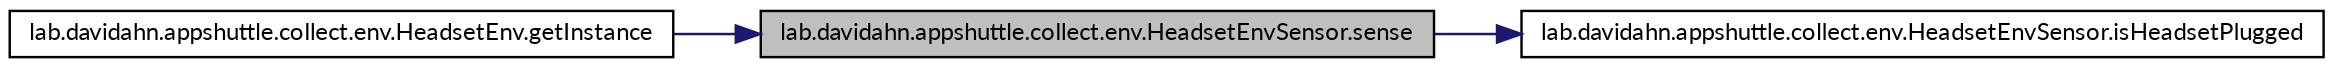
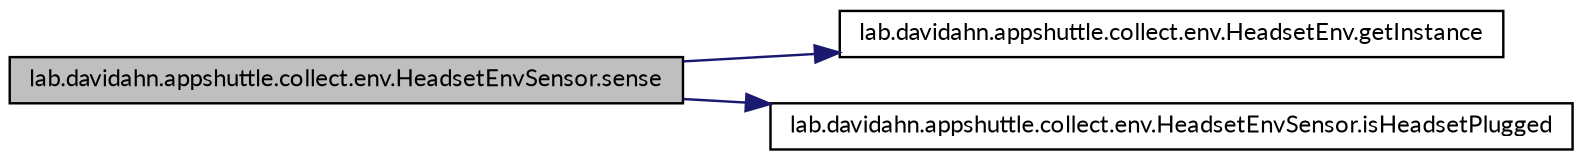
  digraph {
    rankdir=LR
    fontname=Lato
    node [color=black fillcolor=white fontname=Lato fontsize=10 shape=record style=filled]
    edge [color=midnightblue fontname=Lato fontsize=10 labelfontname=Helvetica labelfontsize=10 style=solid]
    n1 [fillcolor=grey75 fontcolor=black height=0.2 label="lab.davidahn.appshuttle.collect.env.HeadsetEnvSensor.sense" width=0.4]
    n2 [height=0.2 label="lab.davidahn.appshuttle.collect.env.HeadsetEnv.getInstance" width=0.4]
    n3 [height=0.2 label="lab.davidahn.appshuttle.collect.env.HeadsetEnvSensor.isHeadsetPlugged" width=0.4]
-   n2 -> n1
+   n1 -> n2
    n1 -> n3
  }
